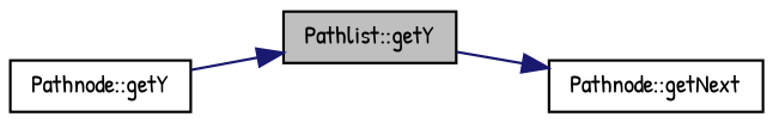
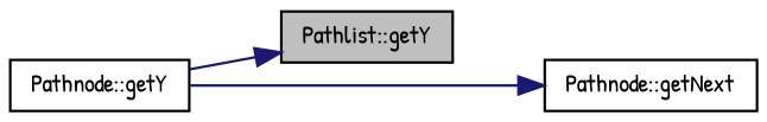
  digraph {
    fontname="Patrick Hand"
    rankdir=LR
    node [color=black fillcolor=white fontname="Patrick Hand" fontsize=10 shape=record style=filled]
    edge [color=midnightblue fontname="Patrick Hand" fontsize=10 labelfontname=Helvetica labelfontsize=10 style=solid]
    n1 [fillcolor=grey75 fontcolor=black height=0.2 label="Pathlist::getY" width=0.4]
    n2 [height=0.2 label="Pathnode::getNext" width=0.4]
    n3 [height=0.2 label="Pathnode::getY" width=0.4]
-   n1 -> n2
+   n3 -> n2
    n3 -> n1
  }
